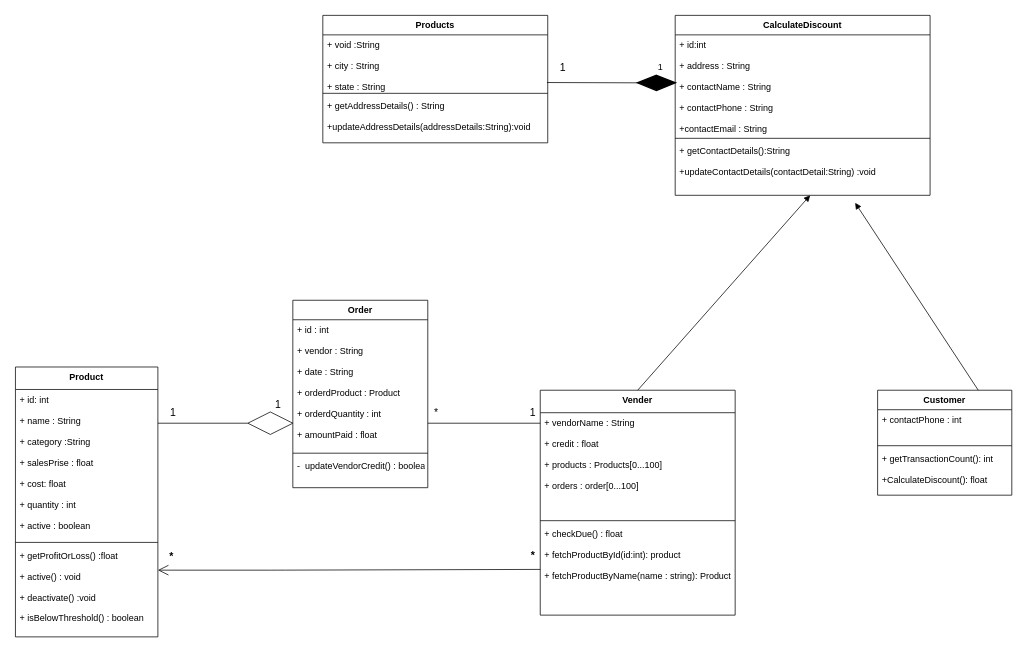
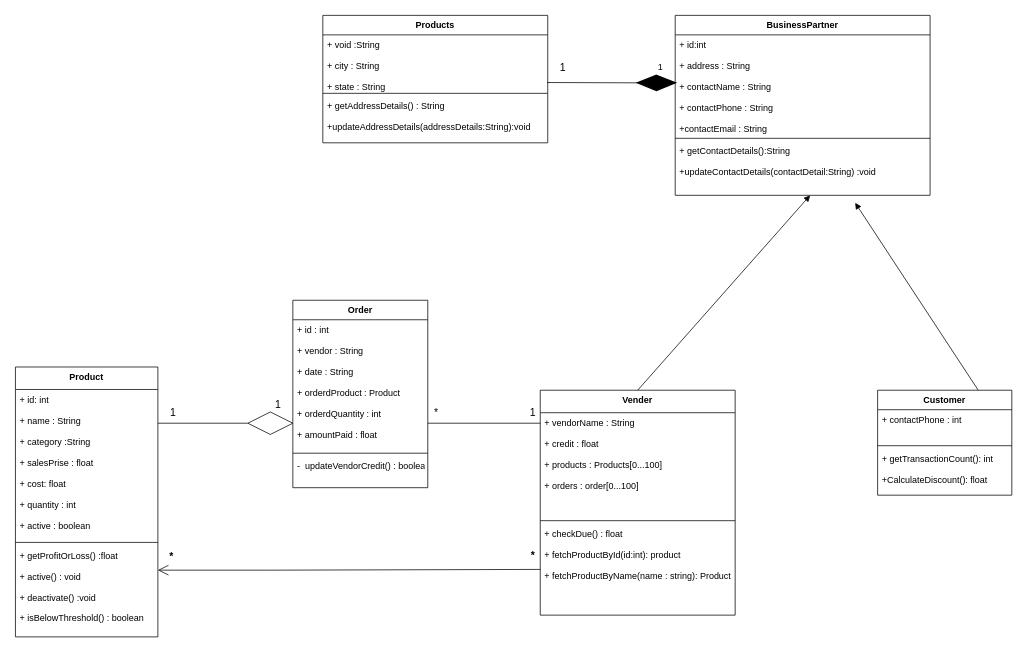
  <mxCell id="0" />
  <mxCell id="1" parent="0" />
  <mxCell id="2" value="Products" style="swimlane;fontStyle=1;align=center;verticalAlign=top;childLayout=stackLayout;horizontal=1;startSize=26;horizontalStack=0;resizeParent=1;resizeParentMax=0;resizeLast=0;collapsible=1;marginBottom=0;" vertex="1" parent="1"><mxGeometry x="430" y="20" width="300" height="170" as="geometry" /></mxCell>
  <mxCell id="3" value="+ void :String&#10;&#10;+ city : String&#10;&#10;+ state : String" style="text;strokeColor=none;fillColor=none;align=left;verticalAlign=top;spacingLeft=4;spacingRight=4;overflow=hidden;rotatable=0;points=[[0,0.5],[1,0.5]];portConstraint=eastwest;" vertex="1" parent="2"><mxGeometry y="26" width="300" height="74" as="geometry" /></mxCell>
  <mxCell id="4" value="" style="line;strokeWidth=1;fillColor=none;align=left;verticalAlign=middle;spacingTop=-1;spacingLeft=3;spacingRight=3;rotatable=0;labelPosition=right;points=[];portConstraint=eastwest;" vertex="1" parent="2"><mxGeometry y="100" width="300" height="8" as="geometry" /></mxCell>
  <mxCell id="5" value="+ getAddressDetails() : String&#10;&#10;+updateAddressDetails(addressDetails:String):void" style="text;strokeColor=none;fillColor=none;align=left;verticalAlign=top;spacingLeft=4;spacingRight=4;overflow=hidden;rotatable=0;points=[[0,0.5],[1,0.5]];portConstraint=eastwest;" vertex="1" parent="2"><mxGeometry y="108" width="300" height="62" as="geometry" /></mxCell>
- <mxCell id="6" value="CalculateDiscount" style="swimlane;fontStyle=1;align=center;verticalAlign=top;childLayout=stackLayout;horizontal=1;startSize=26;horizontalStack=0;resizeParent=1;resizeParentMax=0;resizeLast=0;collapsible=1;marginBottom=0;" vertex="1" parent="1"><mxGeometry x="900" y="20" width="340" height="240" as="geometry" /></mxCell>
+ <mxCell id="6" value="BusinessPartner" style="swimlane;fontStyle=1;align=center;verticalAlign=top;childLayout=stackLayout;horizontal=1;startSize=26;horizontalStack=0;resizeParent=1;resizeParentMax=0;resizeLast=0;collapsible=1;marginBottom=0;" vertex="1" parent="1"><mxGeometry x="900" y="20" width="340" height="240" as="geometry" /></mxCell>
  <mxCell id="7" value="+ id:int&#10;&#10;+ address : String&#10;&#10;+ contactName : String&#10;&#10;+ contactPhone : String&#10;&#10;+contactEmail : String" style="text;strokeColor=none;fillColor=none;align=left;verticalAlign=top;spacingLeft=4;spacingRight=4;overflow=hidden;rotatable=0;points=[[0,0.5],[1,0.5]];portConstraint=eastwest;" vertex="1" parent="6"><mxGeometry y="26" width="340" height="134" as="geometry" /></mxCell>
  <mxCell id="8" value="" style="line;strokeWidth=1;fillColor=none;align=left;verticalAlign=middle;spacingTop=-1;spacingLeft=3;spacingRight=3;rotatable=0;labelPosition=right;points=[];portConstraint=eastwest;" vertex="1" parent="6"><mxGeometry y="160" width="340" height="8" as="geometry" /></mxCell>
  <mxCell id="9" value="+ getContactDetails():String&#10;&#10;+updateContactDetails(contactDetail:String) :void" style="text;strokeColor=none;fillColor=none;align=left;verticalAlign=top;spacingLeft=4;spacingRight=4;overflow=hidden;rotatable=0;points=[[0,0.5],[1,0.5]];portConstraint=eastwest;" vertex="1" parent="6"><mxGeometry y="168" width="340" height="72" as="geometry" /></mxCell>
  <mxCell id="10" value="Product" style="swimlane;fontStyle=1;align=center;verticalAlign=top;childLayout=stackLayout;horizontal=1;startSize=30;horizontalStack=0;resizeParent=1;resizeParentMax=0;resizeLast=0;collapsible=1;marginBottom=0;" vertex="1" parent="1"><mxGeometry x="20" y="489" width="190" height="360" as="geometry" /></mxCell>
  <mxCell id="11" value="+ id: int&#10;&#10;+ name : String&#10;&#10;+ category :String&#10;&#10;+ salesPrise : float&#10;&#10;+ cost: float&#10;&#10;+ quantity : int&#10;&#10;+ active : boolean" style="text;strokeColor=none;fillColor=none;align=left;verticalAlign=top;spacingLeft=4;spacingRight=4;overflow=hidden;rotatable=0;points=[[0,0.5],[1,0.5]];portConstraint=eastwest;" vertex="1" parent="10"><mxGeometry y="30" width="190" height="200" as="geometry" /></mxCell>
  <mxCell id="12" value="" style="line;strokeWidth=1;fillColor=none;align=left;verticalAlign=middle;spacingTop=-1;spacingLeft=3;spacingRight=3;rotatable=0;labelPosition=right;points=[];portConstraint=eastwest;" vertex="1" parent="10"><mxGeometry y="230" width="190" height="8" as="geometry" /></mxCell>
  <mxCell id="13" value="+ getProfitOrLoss() :float&#10;&#10;+ active() : void&#10;&#10;+ deactivate() :void&#10;&#10;+ isBelowThreshold() : boolean" style="text;strokeColor=none;fillColor=none;align=left;verticalAlign=top;spacingLeft=4;spacingRight=4;overflow=hidden;rotatable=0;points=[[0,0.5],[1,0.5]];portConstraint=eastwest;" vertex="1" parent="10"><mxGeometry y="238" width="190" height="122" as="geometry" /></mxCell>
  <mxCell id="14" value="Order" style="swimlane;fontStyle=1;align=center;verticalAlign=top;childLayout=stackLayout;horizontal=1;startSize=26;horizontalStack=0;resizeParent=1;resizeParentMax=0;resizeLast=0;collapsible=1;marginBottom=0;" vertex="1" parent="1"><mxGeometry x="390" y="400" width="180" height="250" as="geometry" /></mxCell>
  <mxCell id="15" value="+ id : int&#10;&#10;+ vendor : String &#10;&#10;+ date : String&#10;&#10;+ orderdProduct : Product&#10;&#10;+ orderdQuantity : int&#10;&#10;+ amountPaid : float" style="text;strokeColor=none;fillColor=none;align=left;verticalAlign=top;spacingLeft=4;spacingRight=4;overflow=hidden;rotatable=0;points=[[0,0.5],[1,0.5]];portConstraint=eastwest;" vertex="1" parent="14"><mxGeometry y="26" width="180" height="174" as="geometry" /></mxCell>
  <mxCell id="16" value="" style="line;strokeWidth=1;fillColor=none;align=left;verticalAlign=middle;spacingTop=-1;spacingLeft=3;spacingRight=3;rotatable=0;labelPosition=right;points=[];portConstraint=eastwest;" vertex="1" parent="14"><mxGeometry y="200" width="180" height="8" as="geometry" /></mxCell>
  <mxCell id="17" value="-  updateVendorCredit() : boolean" style="text;strokeColor=none;fillColor=none;align=left;verticalAlign=top;spacingLeft=4;spacingRight=4;overflow=hidden;rotatable=0;points=[[0,0.5],[1,0.5]];portConstraint=eastwest;" vertex="1" parent="14"><mxGeometry y="208" width="180" height="42" as="geometry" /></mxCell>
  <mxCell id="18" value="Vender" style="swimlane;fontStyle=1;align=center;verticalAlign=top;childLayout=stackLayout;horizontal=1;startSize=30;horizontalStack=0;resizeParent=1;resizeParentMax=0;resizeLast=0;collapsible=1;marginBottom=0;" vertex="1" parent="1"><mxGeometry x="720" y="520" width="260" height="300" as="geometry" /></mxCell>
  <mxCell id="19" value="+ vendorName : String&#10;&#10;+ credit : float&#10;&#10;+ products : Products[0...100]&#10;&#10;+ orders : order[0...100]" style="text;strokeColor=none;fillColor=none;align=left;verticalAlign=top;spacingLeft=4;spacingRight=4;overflow=hidden;rotatable=0;points=[[0,0.5],[1,0.5]];portConstraint=eastwest;" vertex="1" parent="18"><mxGeometry y="30" width="260" height="140" as="geometry" /></mxCell>
  <mxCell id="20" value="" style="line;strokeWidth=1;fillColor=none;align=left;verticalAlign=middle;spacingTop=-1;spacingLeft=3;spacingRight=3;rotatable=0;labelPosition=right;points=[];portConstraint=eastwest;" vertex="1" parent="18"><mxGeometry y="170" width="260" height="8" as="geometry" /></mxCell>
  <mxCell id="21" value="+ checkDue() : float&#10;&#10;+ fetchProductById(id:int): product&#10;&#10;+ fetchProductByName(name : string): Product" style="text;strokeColor=none;fillColor=none;align=left;verticalAlign=top;spacingLeft=4;spacingRight=4;overflow=hidden;rotatable=0;points=[[0,0.5],[1,0.5]];portConstraint=eastwest;" vertex="1" parent="18"><mxGeometry y="178" width="260" height="122" as="geometry" /></mxCell>
  <mxCell id="22" value="Customer" style="swimlane;fontStyle=1;align=center;verticalAlign=top;childLayout=stackLayout;horizontal=1;startSize=26;horizontalStack=0;resizeParent=1;resizeParentMax=0;resizeLast=0;collapsible=1;marginBottom=0;" vertex="1" parent="1"><mxGeometry x="1170" y="520" width="179" height="140" as="geometry" /></mxCell>
  <mxCell id="23" value="+ contactPhone : int" style="text;strokeColor=none;fillColor=none;align=left;verticalAlign=top;spacingLeft=4;spacingRight=4;overflow=hidden;rotatable=0;points=[[0,0.5],[1,0.5]];portConstraint=eastwest;" vertex="1" parent="22"><mxGeometry y="26" width="179" height="44" as="geometry" /></mxCell>
  <mxCell id="24" value="" style="line;strokeWidth=1;fillColor=none;align=left;verticalAlign=middle;spacingTop=-1;spacingLeft=3;spacingRight=3;rotatable=0;labelPosition=right;points=[];portConstraint=eastwest;" vertex="1" parent="22"><mxGeometry y="70" width="179" height="8" as="geometry" /></mxCell>
  <mxCell id="25" value="+ getTransactionCount(): int&#10;&#10;+CalculateDiscount(): float" style="text;strokeColor=none;fillColor=none;align=left;verticalAlign=top;spacingLeft=4;spacingRight=4;overflow=hidden;rotatable=0;points=[[0,0.5],[1,0.5]];portConstraint=eastwest;" vertex="1" parent="22"><mxGeometry y="78" width="179" height="62" as="geometry" /></mxCell>
  <mxCell id="26" value="" style="endArrow=block;endFill=1;endSize=6;html=1;exitX=0.5;exitY=0;exitDx=0;exitDy=0;" edge="1" parent="1" source="18"><mxGeometry width="100" relative="1" as="geometry"><mxPoint x="630" y="420" as="sourcePoint" /><mxPoint x="1080" y="260" as="targetPoint" /><Array as="points"><mxPoint x="1080" y="260" /></Array></mxGeometry></mxCell>
  <mxCell id="27" value="" style="endArrow=block;endFill=1;endSize=6;html=1;entryX=0.706;entryY=1.139;entryDx=0;entryDy=0;entryPerimeter=0;exitX=0.75;exitY=0;exitDx=0;exitDy=0;" edge="1" parent="1" source="22" target="9"><mxGeometry width="100" relative="1" as="geometry"><mxPoint x="1300" y="510" as="sourcePoint" /><mxPoint x="750" y="420" as="targetPoint" /></mxGeometry></mxCell>
  <mxCell id="28" value="" style="line;strokeWidth=1;fillColor=none;align=left;verticalAlign=middle;spacingTop=-1;spacingLeft=3;spacingRight=3;rotatable=0;labelPosition=right;points=[];portConstraint=eastwest;" vertex="1" parent="1"><mxGeometry x="570" y="560" width="150" height="8" as="geometry" /></mxCell>
  <mxCell id="29" value="" style="endArrow=open;endFill=1;endSize=12;html=1;exitX=0;exitY=0.5;exitDx=0;exitDy=0;" edge="1" parent="1" source="21"><mxGeometry width="160" relative="1" as="geometry"><mxPoint x="800" y="670" as="sourcePoint" /><mxPoint x="210" y="760" as="targetPoint" /><Array as="points"><mxPoint x="370" y="760" /></Array></mxGeometry></mxCell>
  <mxCell id="30" value="" style="strokeWidth=2;html=1;shape=mxgraph.flowchart.decision;whiteSpace=wrap;fillColor=#000000;" vertex="1" parent="1"><mxGeometry x="850" y="100" width="50" height="20" as="geometry" /></mxCell>
  <mxCell id="31" value="" style="endArrow=none;html=1;exitX=0;exitY=0.5;exitDx=0;exitDy=0;exitPerimeter=0;entryX=0.997;entryY=0.859;entryDx=0;entryDy=0;entryPerimeter=0;" edge="1" parent="1" source="30" target="3"><mxGeometry width="50" height="50" relative="1" as="geometry"><mxPoint x="860" y="360" as="sourcePoint" /><mxPoint x="735" y="110" as="targetPoint" /></mxGeometry></mxCell>
  <mxCell id="32" value="&lt;font style=&quot;font-size: 14px&quot;&gt;1&lt;/font&gt;" style="text;html=1;align=center;verticalAlign=middle;resizable=0;points=[];autosize=1;" vertex="1" parent="1"><mxGeometry x="700" y="540" width="20" height="20" as="geometry" /></mxCell>
  <mxCell id="33" value="" style="rhombus;whiteSpace=wrap;html=1;strokeColor=#000000;fillColor=#FFFFFF;" vertex="1" parent="1"><mxGeometry x="330" y="549" width="60" height="30" as="geometry" /></mxCell>
  <mxCell id="34" value="" style="endArrow=none;html=1;entryX=0;entryY=0.5;entryDx=0;entryDy=0;" edge="1" parent="1" target="33"><mxGeometry width="50" height="50" relative="1" as="geometry"><mxPoint x="210" y="564" as="sourcePoint" /><mxPoint x="480" y="810" as="targetPoint" /></mxGeometry></mxCell>
  <mxCell id="35" value="&lt;font style=&quot;font-size: 14px&quot;&gt;1&lt;/font&gt;" style="text;html=1;align=center;verticalAlign=middle;resizable=0;points=[];autosize=1;" vertex="1" parent="1"><mxGeometry x="360" y="529" width="20" height="20" as="geometry" /></mxCell>
  <mxCell id="36" value="&lt;font style=&quot;font-size: 14px&quot;&gt;1&lt;/font&gt;" style="text;html=1;align=center;verticalAlign=middle;resizable=0;points=[];autosize=1;" vertex="1" parent="1"><mxGeometry x="220" y="540" width="20" height="20" as="geometry" /></mxCell>
  <mxCell id="37" value="&lt;b&gt;&lt;font style=&quot;font-size: 14px&quot;&gt;*&lt;/font&gt;&lt;/b&gt;" style="text;html=1;align=center;verticalAlign=middle;resizable=0;points=[];autosize=1;" vertex="1" parent="1"><mxGeometry x="218" y="732" width="20" height="20" as="geometry" /></mxCell>
  <mxCell id="38" value="&lt;font style=&quot;font-size: 14px&quot;&gt;*&lt;/font&gt;" style="text;html=1;align=center;verticalAlign=middle;resizable=0;points=[];autosize=1;" vertex="1" parent="1"><mxGeometry x="571" y="540" width="20" height="20" as="geometry" /></mxCell>
  <mxCell id="39" value="&lt;b&gt;&lt;font style=&quot;font-size: 14px&quot;&gt;*&lt;/font&gt;&lt;/b&gt;" style="text;html=1;align=center;verticalAlign=middle;resizable=0;points=[];autosize=1;" vertex="1" parent="1"><mxGeometry x="700" y="730" width="20" height="20" as="geometry" /></mxCell>
  <mxCell id="40" value="&lt;font style=&quot;font-size: 14px&quot;&gt;1&lt;/font&gt;" style="text;html=1;align=center;verticalAlign=middle;resizable=0;points=[];autosize=1;" vertex="1" parent="1"><mxGeometry x="740" y="80" width="20" height="20" as="geometry" /></mxCell>
  <mxCell id="41" value="1" style="text;html=1;align=center;verticalAlign=middle;resizable=0;points=[];autosize=1;" vertex="1" parent="1"><mxGeometry x="870" y="80" width="20" height="20" as="geometry" /></mxCell>
